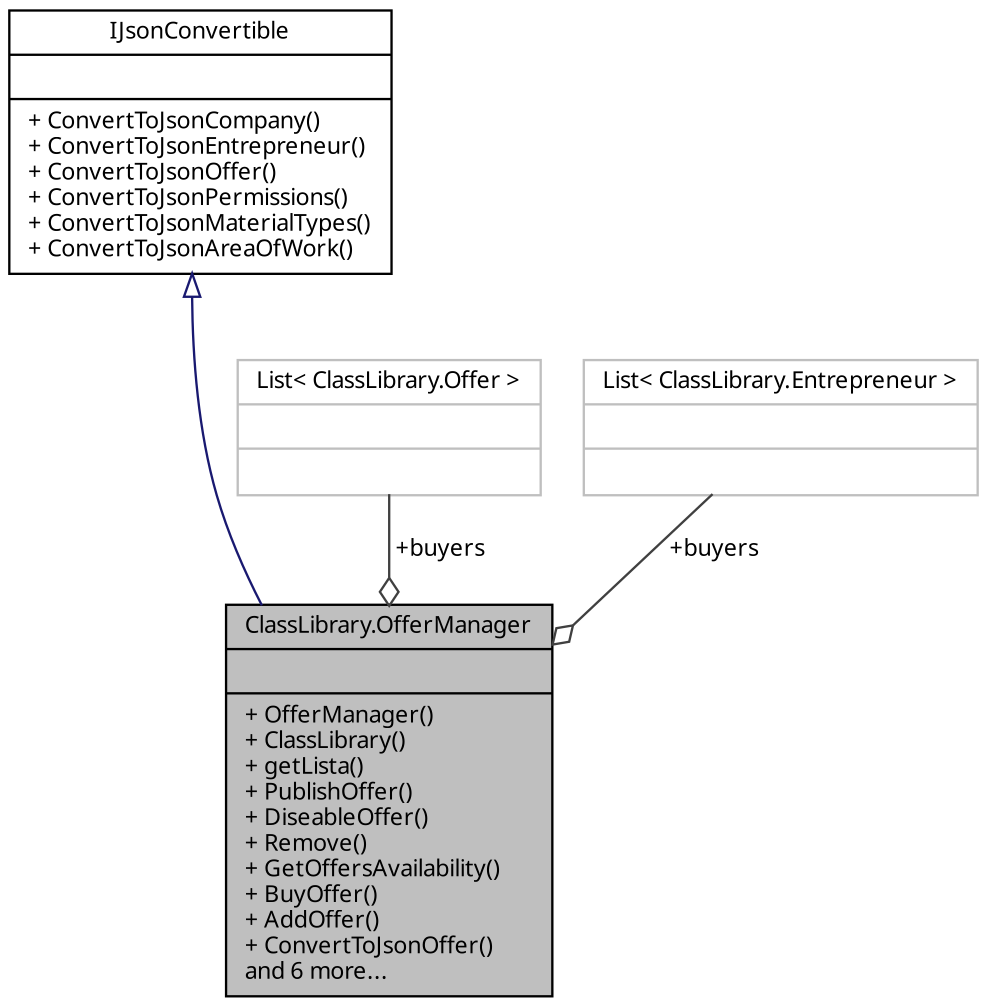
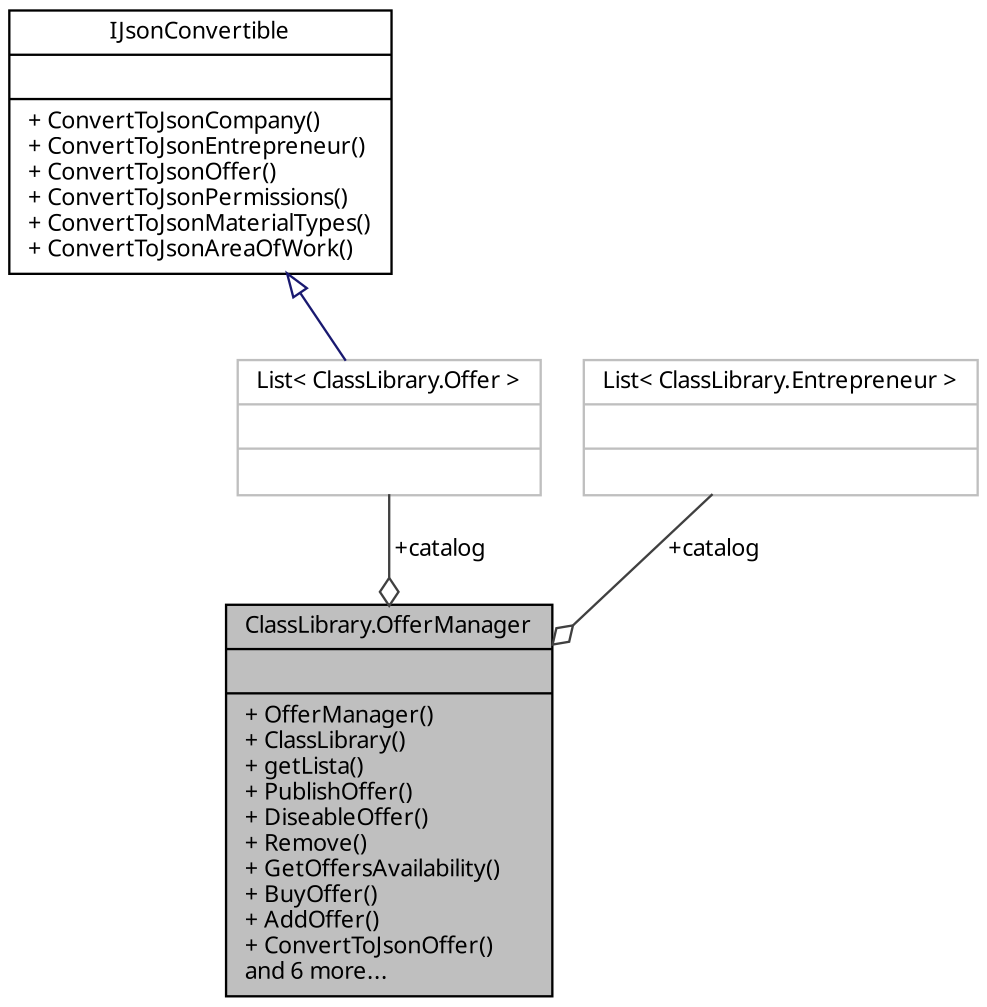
  digraph {
    fontname="Noto Sans"
    node [color=black fillcolor=white fontname="Noto Sans" fontsize=10 shape=record style=filled]
    edge [color=grey25 fontname="Noto Sans" fontsize=10 labelfontname=Helvetica labelfontsize=10 style=solid arrowhead=odiamond]
    n1 [fillcolor=grey75 fontcolor=black height=0.2 label="{ClassLibrary.OfferManager\n||+ OfferManager()\l+ ClassLibrary()\l+ getLista()\l+ PublishOffer()\l+ DiseableOffer()\l+ Remove()\l+ GetOffersAvailability()\l+ BuyOffer()\l+ AddOffer()\l+ ConvertToJsonOffer()\land 6 more...\l}" width=0.4]
    n2 [height=0.2 label="{IJsonConvertible\n||+ ConvertToJsonCompany()\l+ ConvertToJsonEntrepreneur()\l+ ConvertToJsonOffer()\l+ ConvertToJsonPermissions()\l+ ConvertToJsonMaterialTypes()\l+ ConvertToJsonAreaOfWork()\l}" width=0.4]
    n3 [color=grey75 height=0.2 label="{List\< ClassLibrary.Offer \>\n||}" width=0.4]
    n4 [color=grey75 height=0.2 label="{List\< ClassLibrary.Entrepreneur \>\n||}" width=0.4]
-   n2 -> n1 [arrowtail=onormal color=midnightblue dir=back arrowhead=""]
-   n3 -> n1 [label=" +buyers"]
-   n4 -> n1 [label=" +buyers"]
+   n2 -> n3 [arrowtail=onormal color=midnightblue dir=back arrowhead=""]
+   n3 -> n1 [label=" +catalog"]
+   n4 -> n1 [label=" +catalog"]
  }
